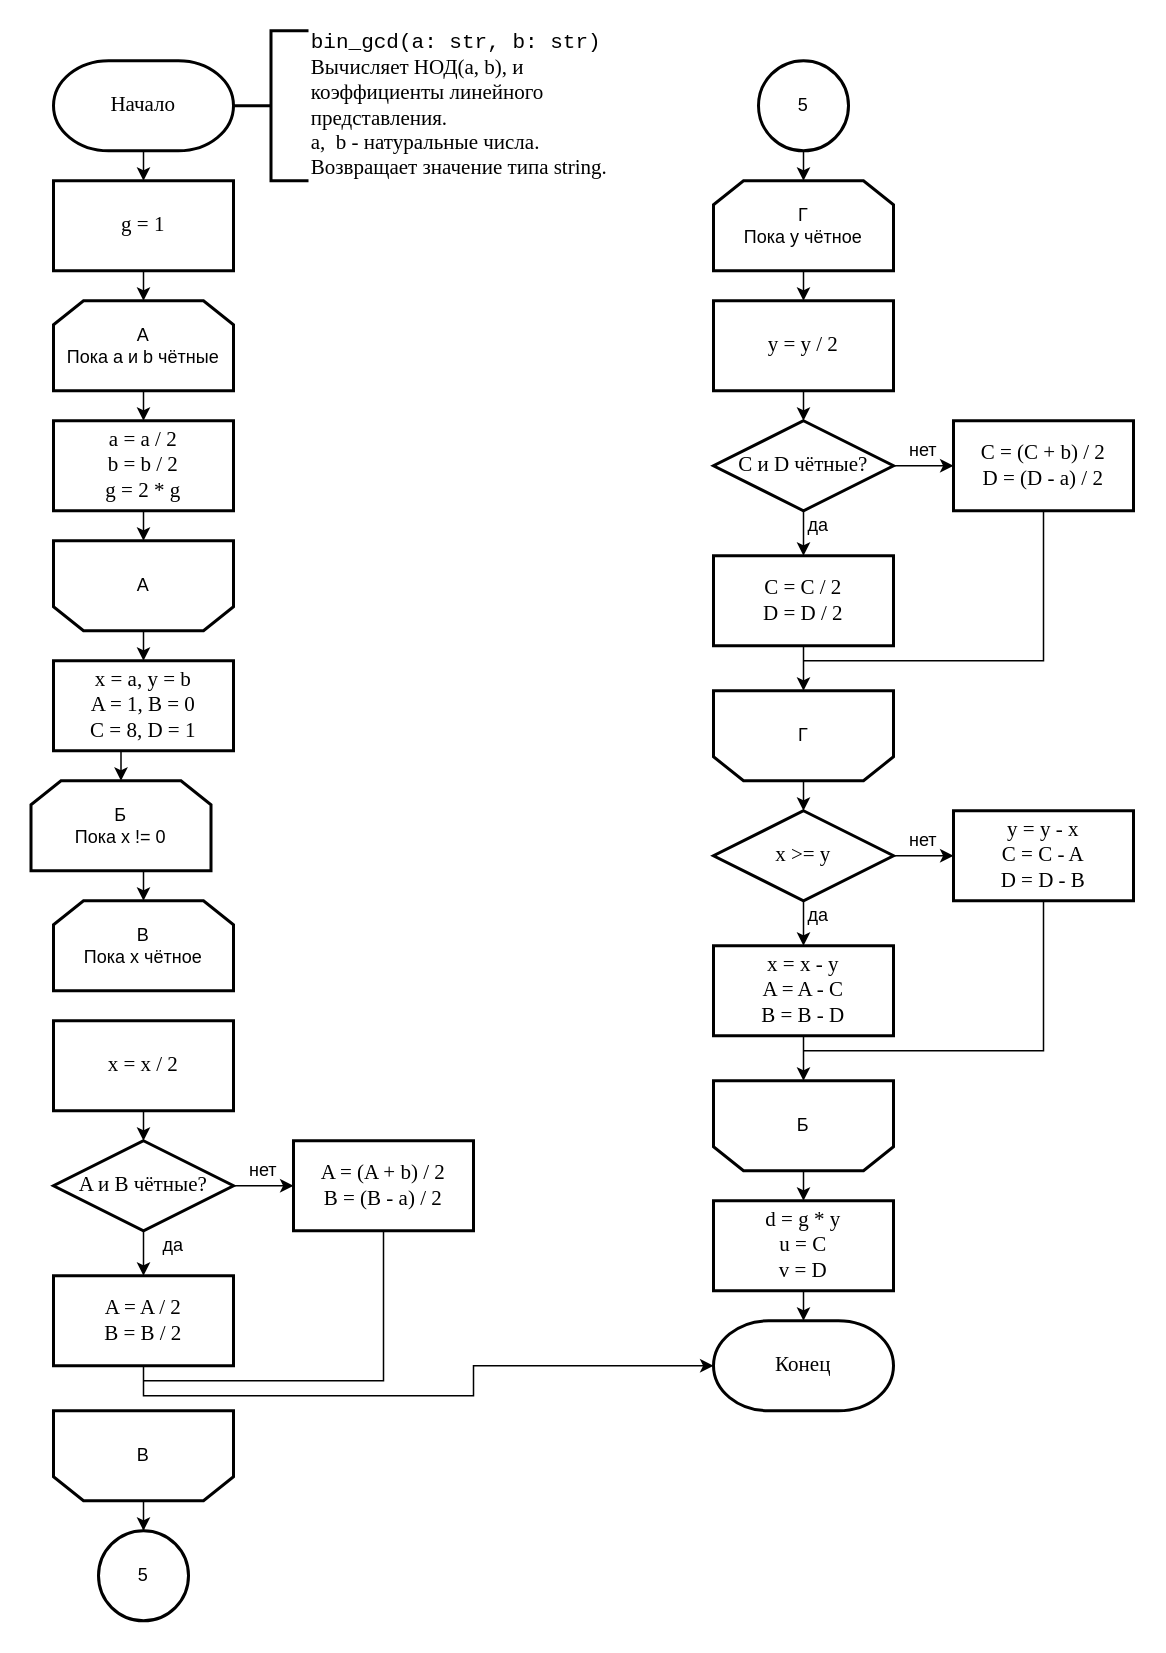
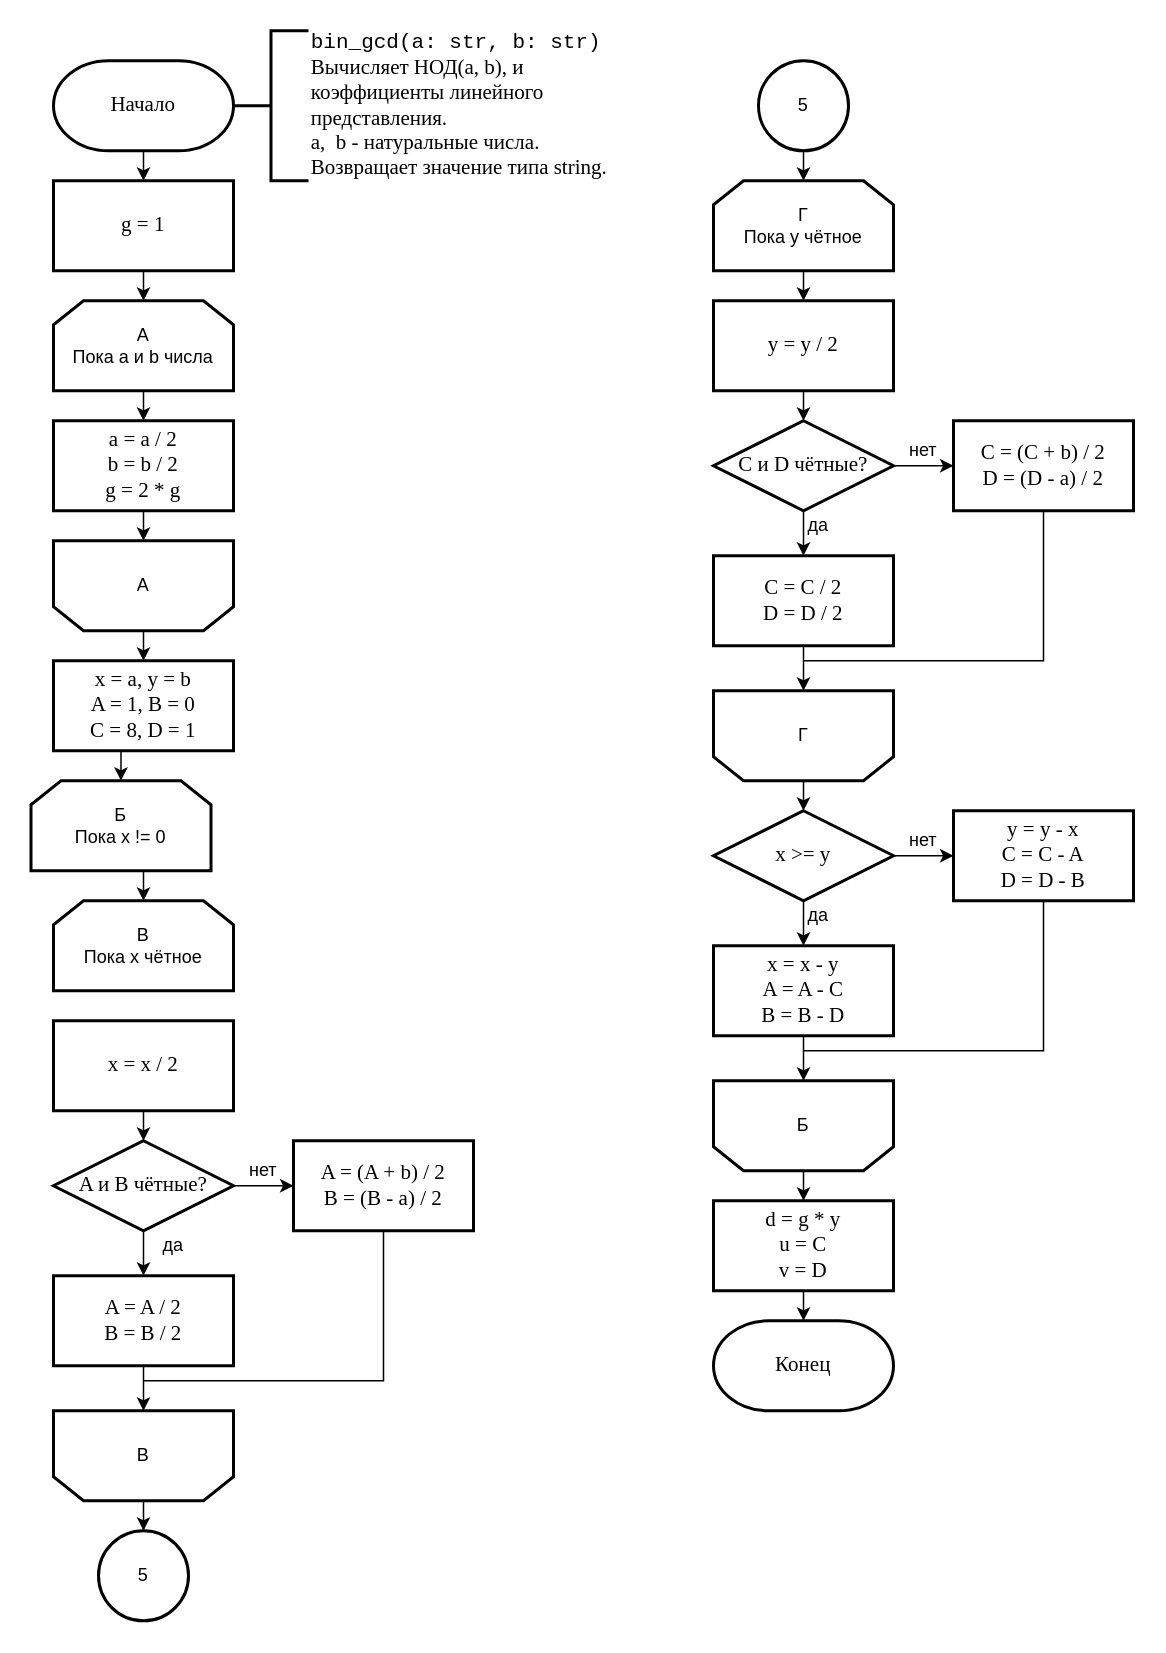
  <mxCell id="0" />
  <mxCell id="1" parent="0" />
  <mxCell id="2" style="edgeStyle=orthogonalEdgeStyle;rounded=0;orthogonalLoop=1;jettySize=auto;html=1;exitX=0.5;exitY=1;exitDx=0;exitDy=0;exitPerimeter=0;entryX=0.5;entryY=0;entryDx=0;entryDy=0;" parent="1" source="3" edge="1"><mxGeometry relative="1" as="geometry"><mxPoint x="95" y="120" as="targetPoint" /></mxGeometry></mxCell>
  <mxCell id="3" value="Начало" style="strokeWidth=2;html=1;shape=mxgraph.flowchart.terminator;whiteSpace=wrap;fontSize=14;fontFamily=Times New Roman;" parent="1" vertex="1"><mxGeometry x="35" y="40" width="120" height="60" as="geometry" /></mxCell>
  <mxCell id="4" value="&lt;div&gt;&lt;font face=&quot;Courier New&quot;&gt;bin_gcd(a: str, b: str)&lt;/font&gt;&lt;/div&gt;&lt;div&gt;Вычисляет НОД(a, b), и&lt;/div&gt;&lt;div&gt;коэффициенты линейного&lt;/div&gt;&lt;div&gt;представления.&lt;br&gt;&lt;/div&gt;&lt;div&gt;a,&amp;nbsp; b - натуральные числа.&lt;br&gt;&lt;/div&gt;&lt;div&gt;Возвращает значение типа string.&lt;br&gt;&lt;/div&gt;" style="strokeWidth=2;html=1;shape=mxgraph.flowchart.annotation_2;align=left;labelPosition=right;pointerEvents=1;fontFamily=Times New Roman;fontSize=14;" parent="1" vertex="1"><mxGeometry x="155" y="20" width="50" height="100" as="geometry" /></mxCell>
  <mxCell id="5" style="edgeStyle=orthogonalEdgeStyle;rounded=0;orthogonalLoop=1;jettySize=auto;html=1;exitX=0.5;exitY=1;exitDx=0;exitDy=0;entryX=0.5;entryY=0;entryDx=0;entryDy=0;" edge="1" parent="1" source="6" target="10"><mxGeometry relative="1" as="geometry" /></mxCell>
- <mxCell id="6" value="А&lt;br&gt;Пока a и b чётные" style="shape=loopLimit;whiteSpace=wrap;html=1;strokeWidth=2;" parent="1" vertex="1"><mxGeometry x="35" y="200" width="120" height="60" as="geometry" /></mxCell>
+ <mxCell id="6" value="А&lt;br&gt;Пока a и b числа" style="shape=loopLimit;whiteSpace=wrap;html=1;strokeWidth=2;" parent="1" vertex="1"><mxGeometry x="35" y="200" width="120" height="60" as="geometry" /></mxCell>
  <mxCell id="7" style="edgeStyle=orthogonalEdgeStyle;rounded=0;orthogonalLoop=1;jettySize=auto;html=1;exitX=0.5;exitY=1;exitDx=0;exitDy=0;entryX=0.5;entryY=0;entryDx=0;entryDy=0;" edge="1" parent="1" source="8" target="6"><mxGeometry relative="1" as="geometry" /></mxCell>
  <mxCell id="8" value="g = 1" style="rounded=0;whiteSpace=wrap;html=1;absoluteArcSize=1;arcSize=14;strokeWidth=2;fontFamily=Times New Roman;fontSize=14;" vertex="1" parent="1"><mxGeometry x="35" y="120" width="120" height="60" as="geometry" /></mxCell>
  <mxCell id="9" style="edgeStyle=orthogonalEdgeStyle;rounded=0;orthogonalLoop=1;jettySize=auto;html=1;exitX=0.5;exitY=1;exitDx=0;exitDy=0;entryX=0.5;entryY=1;entryDx=0;entryDy=0;" edge="1" parent="1" source="10" target="12"><mxGeometry relative="1" as="geometry" /></mxCell>
  <mxCell id="10" value="&lt;div&gt;a = a / 2&lt;/div&gt;&lt;div&gt;b = b / 2&lt;/div&gt;&lt;div&gt;g = 2 * g&lt;br&gt;&lt;/div&gt;" style="rounded=0;whiteSpace=wrap;html=1;absoluteArcSize=1;arcSize=14;strokeWidth=2;fontFamily=Times New Roman;fontSize=14;" vertex="1" parent="1"><mxGeometry x="35" y="280" width="120" height="60" as="geometry" /></mxCell>
  <mxCell id="11" style="edgeStyle=orthogonalEdgeStyle;rounded=0;orthogonalLoop=1;jettySize=auto;html=1;exitX=0.5;exitY=0;exitDx=0;exitDy=0;entryX=0.5;entryY=0;entryDx=0;entryDy=0;" edge="1" parent="1" source="12" target="14"><mxGeometry relative="1" as="geometry" /></mxCell>
  <mxCell id="12" value="А" style="shape=loopLimit;whiteSpace=wrap;html=1;strokeWidth=2;direction=west;" vertex="1" parent="1"><mxGeometry x="35" y="360" width="120" height="60" as="geometry" /></mxCell>
  <mxCell id="13" style="edgeStyle=orthogonalEdgeStyle;rounded=0;orthogonalLoop=1;jettySize=auto;html=1;exitX=0.5;exitY=1;exitDx=0;exitDy=0;entryX=0.5;entryY=0;entryDx=0;entryDy=0;" edge="1" parent="1" source="14" target="16"><mxGeometry relative="1" as="geometry" /></mxCell>
  <mxCell id="14" value="&lt;div&gt;x = a, y = b&lt;/div&gt;&lt;div&gt;A = 1, B = 0&lt;/div&gt;&lt;div&gt;C = 8, D = 1&lt;br&gt;&lt;/div&gt;" style="rounded=0;whiteSpace=wrap;html=1;absoluteArcSize=1;arcSize=14;strokeWidth=2;fontFamily=Times New Roman;fontSize=14;" vertex="1" parent="1"><mxGeometry x="35" y="440" width="120" height="60" as="geometry" /></mxCell>
  <mxCell id="15" style="edgeStyle=orthogonalEdgeStyle;rounded=0;orthogonalLoop=1;jettySize=auto;html=1;exitX=0.5;exitY=1;exitDx=0;exitDy=0;entryX=0.5;entryY=0;entryDx=0;entryDy=0;" edge="1" parent="1" source="16" target="17"><mxGeometry relative="1" as="geometry" /></mxCell>
  <mxCell id="16" value="Б&lt;br&gt;Пока x != 0" style="shape=loopLimit;whiteSpace=wrap;html=1;strokeWidth=2;" vertex="1" parent="1"><mxGeometry x="20" y="520" width="120" height="60" as="geometry" /></mxCell>
  <mxCell id="17" value="В&lt;br&gt;Пока x чётное" style="shape=loopLimit;whiteSpace=wrap;html=1;strokeWidth=2;" vertex="1" parent="1"><mxGeometry x="35" y="600" width="120" height="60" as="geometry" /></mxCell>
  <mxCell id="18" style="edgeStyle=orthogonalEdgeStyle;rounded=0;orthogonalLoop=1;jettySize=auto;html=1;exitX=0.5;exitY=1;exitDx=0;exitDy=0;entryX=0.5;entryY=0;entryDx=0;entryDy=0;entryPerimeter=0;" edge="1" parent="1" source="19" target="22"><mxGeometry relative="1" as="geometry" /></mxCell>
  <mxCell id="19" value="x = x / 2" style="rounded=0;whiteSpace=wrap;html=1;absoluteArcSize=1;arcSize=14;strokeWidth=2;fontFamily=Times New Roman;fontSize=14;" vertex="1" parent="1"><mxGeometry x="35" y="680" width="120" height="60" as="geometry" /></mxCell>
  <mxCell id="20" style="edgeStyle=orthogonalEdgeStyle;rounded=0;orthogonalLoop=1;jettySize=auto;html=1;exitX=0.5;exitY=1;exitDx=0;exitDy=0;exitPerimeter=0;entryX=0.5;entryY=0;entryDx=0;entryDy=0;" edge="1" parent="1" source="22" target="24"><mxGeometry relative="1" as="geometry" /></mxCell>
  <mxCell id="21" style="edgeStyle=orthogonalEdgeStyle;rounded=0;orthogonalLoop=1;jettySize=auto;html=1;exitX=1;exitY=0.5;exitDx=0;exitDy=0;exitPerimeter=0;entryX=0;entryY=0.5;entryDx=0;entryDy=0;" edge="1" parent="1" source="22" target="26"><mxGeometry relative="1" as="geometry" /></mxCell>
  <mxCell id="22" value="A и B чётные?" style="strokeWidth=2;html=1;shape=mxgraph.flowchart.decision;whiteSpace=wrap;rounded=0;fontFamily=Times New Roman;fontSize=14;" vertex="1" parent="1"><mxGeometry x="35" y="760" width="120" height="60" as="geometry" /></mxCell>
- <mxCell id="23" style="edgeStyle=orthogonalEdgeStyle;rounded=0;orthogonalLoop=1;jettySize=auto;html=1;exitX=0.5;exitY=1;exitDx=0;exitDy=0;" edge="1" parent="1" source="24" target="56"><mxGeometry relative="1" as="geometry" /></mxCell>
+ <mxCell id="23" style="edgeStyle=orthogonalEdgeStyle;rounded=0;orthogonalLoop=1;jettySize=auto;html=1;exitX=0.5;exitY=1;exitDx=0;exitDy=0;entryX=0.5;entryY=1;entryDx=0;entryDy=0;" edge="1" parent="1" source="24" target="28"><mxGeometry relative="1" as="geometry" /></mxCell>
  <mxCell id="24" value="&lt;div&gt;A = A / 2&lt;/div&gt;&lt;div&gt;B = B / 2&lt;br&gt;&lt;/div&gt;" style="rounded=0;whiteSpace=wrap;html=1;absoluteArcSize=1;arcSize=14;strokeWidth=2;fontFamily=Times New Roman;fontSize=14;" vertex="1" parent="1"><mxGeometry x="35" y="850" width="120" height="60" as="geometry" /></mxCell>
  <mxCell id="25" style="edgeStyle=orthogonalEdgeStyle;rounded=0;orthogonalLoop=1;jettySize=auto;html=1;exitX=0.5;exitY=1;exitDx=0;exitDy=0;endArrow=none;endFill=0;" edge="1" parent="1" source="26"><mxGeometry relative="1" as="geometry"><mxPoint x="95" y="920" as="targetPoint" /><Array as="points"><mxPoint x="255" y="920" /></Array></mxGeometry></mxCell>
  <mxCell id="26" value="&lt;div&gt;A = (A + b) / 2&lt;/div&gt;&lt;div&gt;B = (B - a) / 2&lt;br&gt;&lt;/div&gt;" style="rounded=0;whiteSpace=wrap;html=1;absoluteArcSize=1;arcSize=14;strokeWidth=2;fontFamily=Times New Roman;fontSize=14;" vertex="1" parent="1"><mxGeometry x="195" y="760" width="120" height="60" as="geometry" /></mxCell>
  <mxCell id="27" style="edgeStyle=orthogonalEdgeStyle;rounded=0;orthogonalLoop=1;jettySize=auto;html=1;exitX=0.5;exitY=0;exitDx=0;exitDy=0;" edge="1" parent="1" source="28" target="29"><mxGeometry relative="1" as="geometry" /></mxCell>
  <mxCell id="28" value="В" style="shape=loopLimit;whiteSpace=wrap;html=1;strokeWidth=2;direction=west;" vertex="1" parent="1"><mxGeometry x="35" y="940" width="120" height="60" as="geometry" /></mxCell>
  <mxCell id="29" value="5" style="ellipse;whiteSpace=wrap;html=1;aspect=fixed;strokeWidth=2;" vertex="1" parent="1"><mxGeometry x="65" y="1020" width="60" height="60" as="geometry" /></mxCell>
  <mxCell id="30" style="edgeStyle=orthogonalEdgeStyle;rounded=0;orthogonalLoop=1;jettySize=auto;html=1;exitX=0.5;exitY=1;exitDx=0;exitDy=0;entryX=0.5;entryY=0;entryDx=0;entryDy=0;" edge="1" parent="1" source="31" target="33"><mxGeometry relative="1" as="geometry" /></mxCell>
  <mxCell id="31" value="5" style="ellipse;whiteSpace=wrap;html=1;aspect=fixed;strokeWidth=2;" vertex="1" parent="1"><mxGeometry x="505" y="40" width="60" height="60" as="geometry" /></mxCell>
  <mxCell id="32" style="edgeStyle=orthogonalEdgeStyle;rounded=0;orthogonalLoop=1;jettySize=auto;html=1;exitX=0.5;exitY=1;exitDx=0;exitDy=0;entryX=0.5;entryY=0;entryDx=0;entryDy=0;" edge="1" parent="1" source="33" target="35"><mxGeometry relative="1" as="geometry" /></mxCell>
  <mxCell id="33" value="Г&lt;br&gt;Пока y чётное" style="shape=loopLimit;whiteSpace=wrap;html=1;strokeWidth=2;" vertex="1" parent="1"><mxGeometry x="475" y="120" width="120" height="60" as="geometry" /></mxCell>
  <mxCell id="34" style="edgeStyle=orthogonalEdgeStyle;rounded=0;orthogonalLoop=1;jettySize=auto;html=1;exitX=0.5;exitY=1;exitDx=0;exitDy=0;entryX=0.5;entryY=0;entryDx=0;entryDy=0;entryPerimeter=0;" edge="1" parent="1" source="35" target="38"><mxGeometry relative="1" as="geometry" /></mxCell>
  <mxCell id="35" value="y = y / 2" style="rounded=0;whiteSpace=wrap;html=1;absoluteArcSize=1;arcSize=14;strokeWidth=2;fontFamily=Times New Roman;fontSize=14;" vertex="1" parent="1"><mxGeometry x="475" y="200" width="120" height="60" as="geometry" /></mxCell>
  <mxCell id="36" style="edgeStyle=orthogonalEdgeStyle;rounded=0;orthogonalLoop=1;jettySize=auto;html=1;exitX=0.5;exitY=1;exitDx=0;exitDy=0;exitPerimeter=0;entryX=0.5;entryY=0;entryDx=0;entryDy=0;" edge="1" parent="1" source="38" target="40"><mxGeometry relative="1" as="geometry" /></mxCell>
  <mxCell id="37" style="edgeStyle=orthogonalEdgeStyle;rounded=0;orthogonalLoop=1;jettySize=auto;html=1;exitX=1;exitY=0.5;exitDx=0;exitDy=0;exitPerimeter=0;entryX=0;entryY=0.5;entryDx=0;entryDy=0;" edge="1" parent="1" source="38" target="42"><mxGeometry relative="1" as="geometry" /></mxCell>
  <mxCell id="38" value="C и D чётные?" style="strokeWidth=2;html=1;shape=mxgraph.flowchart.decision;whiteSpace=wrap;rounded=0;fontFamily=Times New Roman;fontSize=14;" vertex="1" parent="1"><mxGeometry x="475" y="280" width="120" height="60" as="geometry" /></mxCell>
  <mxCell id="39" style="edgeStyle=orthogonalEdgeStyle;rounded=0;orthogonalLoop=1;jettySize=auto;html=1;exitX=0.5;exitY=1;exitDx=0;exitDy=0;entryX=0.5;entryY=1;entryDx=0;entryDy=0;" edge="1" parent="1" source="40" target="44"><mxGeometry relative="1" as="geometry" /></mxCell>
  <mxCell id="40" value="&lt;div&gt;C = C / 2&lt;/div&gt;&lt;div&gt;D = D / 2&lt;br&gt;&lt;/div&gt;" style="rounded=0;whiteSpace=wrap;html=1;absoluteArcSize=1;arcSize=14;strokeWidth=2;fontFamily=Times New Roman;fontSize=14;" vertex="1" parent="1"><mxGeometry x="475" y="370" width="120" height="60" as="geometry" /></mxCell>
  <mxCell id="41" style="edgeStyle=orthogonalEdgeStyle;rounded=0;orthogonalLoop=1;jettySize=auto;html=1;exitX=0.5;exitY=1;exitDx=0;exitDy=0;endArrow=none;endFill=0;" edge="1" parent="1" source="42"><mxGeometry relative="1" as="geometry"><mxPoint x="535" y="440" as="targetPoint" /><Array as="points"><mxPoint x="695" y="440" /></Array></mxGeometry></mxCell>
  <mxCell id="42" value="&lt;div&gt;C = (C + b) / 2&lt;/div&gt;&lt;div&gt;D = (D - a) / 2&lt;br&gt;&lt;/div&gt;" style="rounded=0;whiteSpace=wrap;html=1;absoluteArcSize=1;arcSize=14;strokeWidth=2;fontFamily=Times New Roman;fontSize=14;" vertex="1" parent="1"><mxGeometry x="635" y="280" width="120" height="60" as="geometry" /></mxCell>
  <mxCell id="43" style="edgeStyle=orthogonalEdgeStyle;rounded=0;orthogonalLoop=1;jettySize=auto;html=1;exitX=0.5;exitY=0;exitDx=0;exitDy=0;entryX=0.5;entryY=0;entryDx=0;entryDy=0;entryPerimeter=0;" edge="1" parent="1" source="44" target="47"><mxGeometry relative="1" as="geometry" /></mxCell>
  <mxCell id="44" value="Г" style="shape=loopLimit;whiteSpace=wrap;html=1;strokeWidth=2;direction=west;" vertex="1" parent="1"><mxGeometry x="475" y="460" width="120" height="60" as="geometry" /></mxCell>
  <mxCell id="45" style="edgeStyle=orthogonalEdgeStyle;rounded=0;orthogonalLoop=1;jettySize=auto;html=1;exitX=1;exitY=0.5;exitDx=0;exitDy=0;exitPerimeter=0;entryX=0;entryY=0.5;entryDx=0;entryDy=0;" edge="1" parent="1" source="47" target="51"><mxGeometry relative="1" as="geometry" /></mxCell>
  <mxCell id="46" style="edgeStyle=orthogonalEdgeStyle;rounded=0;orthogonalLoop=1;jettySize=auto;html=1;exitX=0.5;exitY=1;exitDx=0;exitDy=0;exitPerimeter=0;entryX=0.5;entryY=0;entryDx=0;entryDy=0;" edge="1" parent="1" source="47" target="49"><mxGeometry relative="1" as="geometry" /></mxCell>
  <mxCell id="47" value="x &amp;gt;= y" style="strokeWidth=2;html=1;shape=mxgraph.flowchart.decision;whiteSpace=wrap;rounded=0;fontFamily=Times New Roman;fontSize=14;" vertex="1" parent="1"><mxGeometry x="475" y="540" width="120" height="60" as="geometry" /></mxCell>
  <mxCell id="48" style="edgeStyle=orthogonalEdgeStyle;rounded=0;orthogonalLoop=1;jettySize=auto;html=1;exitX=0.5;exitY=1;exitDx=0;exitDy=0;entryX=0.5;entryY=1;entryDx=0;entryDy=0;" edge="1" parent="1" source="49" target="55"><mxGeometry relative="1" as="geometry" /></mxCell>
  <mxCell id="49" value="&lt;div&gt;x = x - y&lt;/div&gt;&lt;div&gt;A = A - C&lt;/div&gt;&lt;div&gt;B = B - D&lt;br&gt;&lt;/div&gt;" style="rounded=0;whiteSpace=wrap;html=1;absoluteArcSize=1;arcSize=14;strokeWidth=2;fontFamily=Times New Roman;fontSize=14;" vertex="1" parent="1"><mxGeometry x="475" y="630" width="120" height="60" as="geometry" /></mxCell>
  <mxCell id="50" style="edgeStyle=orthogonalEdgeStyle;rounded=0;orthogonalLoop=1;jettySize=auto;html=1;exitX=0.5;exitY=1;exitDx=0;exitDy=0;endArrow=none;endFill=0;" edge="1" parent="1" source="51"><mxGeometry relative="1" as="geometry"><mxPoint x="535" y="700" as="targetPoint" /><Array as="points"><mxPoint x="695" y="700" /></Array></mxGeometry></mxCell>
  <mxCell id="51" value="&lt;div&gt;y = y - x&lt;/div&gt;&lt;div&gt;C = C - A&lt;/div&gt;&lt;div&gt;D = D - B&lt;br&gt;&lt;/div&gt;" style="rounded=0;whiteSpace=wrap;html=1;absoluteArcSize=1;arcSize=14;strokeWidth=2;fontFamily=Times New Roman;fontSize=14;" vertex="1" parent="1"><mxGeometry x="635" y="540" width="120" height="60" as="geometry" /></mxCell>
  <mxCell id="52" style="edgeStyle=orthogonalEdgeStyle;rounded=0;orthogonalLoop=1;jettySize=auto;html=1;exitX=0.5;exitY=1;exitDx=0;exitDy=0;entryX=0.5;entryY=0;entryDx=0;entryDy=0;entryPerimeter=0;" edge="1" parent="1" source="53" target="56"><mxGeometry relative="1" as="geometry" /></mxCell>
  <mxCell id="53" value="&lt;div&gt;d = g * y&lt;/div&gt;&lt;div&gt;u = C&lt;/div&gt;&lt;div&gt;v = D&lt;br&gt;&lt;/div&gt;" style="rounded=0;whiteSpace=wrap;html=1;absoluteArcSize=1;arcSize=14;strokeWidth=2;fontFamily=Times New Roman;fontSize=14;" vertex="1" parent="1"><mxGeometry x="475" y="800" width="120" height="60" as="geometry" /></mxCell>
  <mxCell id="54" style="edgeStyle=orthogonalEdgeStyle;rounded=0;orthogonalLoop=1;jettySize=auto;html=1;exitX=0.5;exitY=0;exitDx=0;exitDy=0;entryX=0.5;entryY=0;entryDx=0;entryDy=0;" edge="1" parent="1" source="55" target="53"><mxGeometry relative="1" as="geometry" /></mxCell>
  <mxCell id="55" value="Б" style="shape=loopLimit;whiteSpace=wrap;html=1;strokeWidth=2;direction=west;" vertex="1" parent="1"><mxGeometry x="475" y="720" width="120" height="60" as="geometry" /></mxCell>
  <mxCell id="56" value="Конец" style="strokeWidth=2;html=1;shape=mxgraph.flowchart.terminator;whiteSpace=wrap;fontSize=14;fontFamily=Times New Roman;" vertex="1" parent="1"><mxGeometry x="475" y="880" width="120" height="60" as="geometry" /></mxCell>
  <mxCell id="57" value="нет" style="text;html=1;strokeColor=none;fillColor=none;align=center;verticalAlign=middle;whiteSpace=wrap;rounded=0;" vertex="1" parent="1"><mxGeometry x="165" y="770" width="20" height="20" as="geometry" /></mxCell>
  <mxCell id="58" value="да" style="text;html=1;strokeColor=none;fillColor=none;align=center;verticalAlign=middle;whiteSpace=wrap;rounded=0;" vertex="1" parent="1"><mxGeometry x="105" y="820" width="20" height="20" as="geometry" /></mxCell>
  <mxCell id="59" value="нет" style="text;html=1;strokeColor=none;fillColor=none;align=center;verticalAlign=middle;whiteSpace=wrap;rounded=0;" vertex="1" parent="1"><mxGeometry x="605" y="290" width="20" height="20" as="geometry" /></mxCell>
  <mxCell id="60" value="нет" style="text;html=1;strokeColor=none;fillColor=none;align=center;verticalAlign=middle;whiteSpace=wrap;rounded=0;" vertex="1" parent="1"><mxGeometry x="605" y="550" width="20" height="20" as="geometry" /></mxCell>
  <mxCell id="61" value="да" style="text;html=1;strokeColor=none;fillColor=none;align=center;verticalAlign=middle;whiteSpace=wrap;rounded=0;" vertex="1" parent="1"><mxGeometry x="535" y="600" width="20" height="20" as="geometry" /></mxCell>
  <mxCell id="62" value="да" style="text;html=1;strokeColor=none;fillColor=none;align=center;verticalAlign=middle;whiteSpace=wrap;rounded=0;" vertex="1" parent="1"><mxGeometry x="535" y="340" width="20" height="20" as="geometry" /></mxCell>
